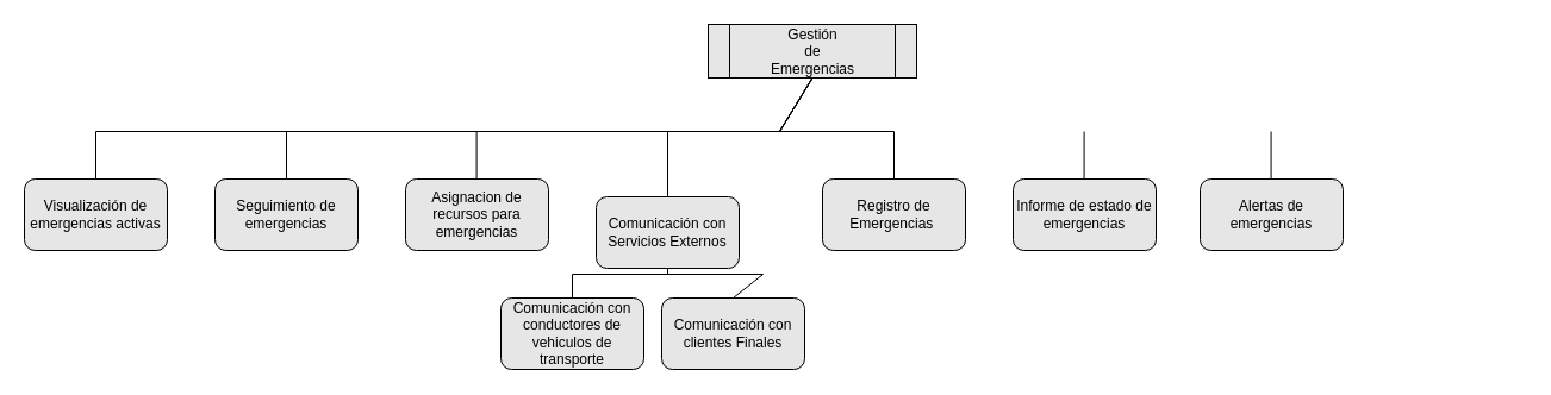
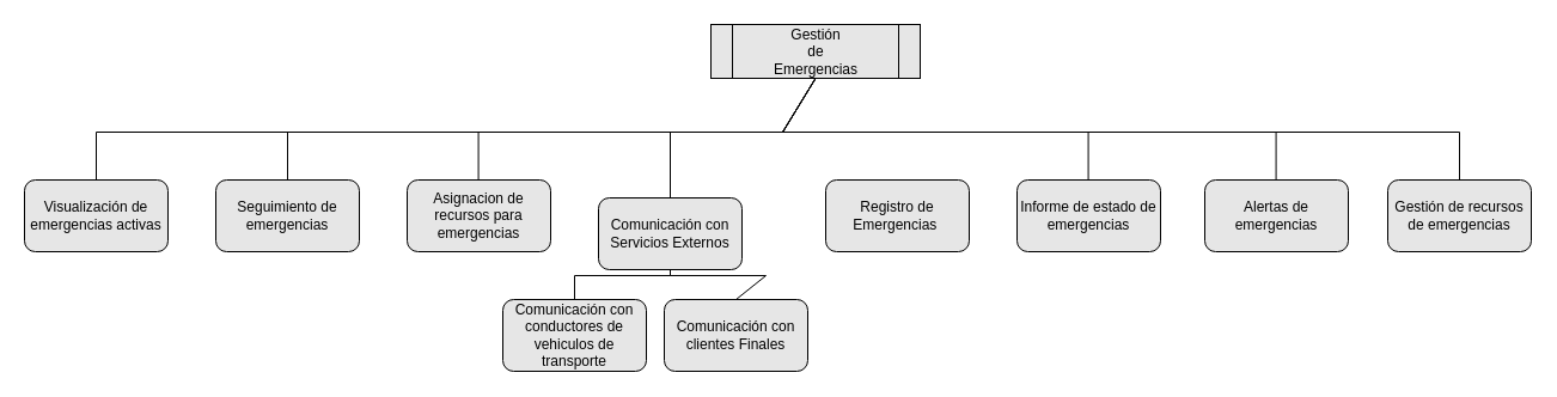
  <mxCell id="0" />
  <mxCell id="1" parent="0" />
  <mxCell id="2" value="Gestión&lt;div&gt;de&lt;/div&gt;&lt;div&gt;Emergencias&lt;/div&gt;" style="shape=process;whiteSpace=wrap;html=1;backgroundOutline=1;fillColor=#E6E6E6;" parent="1" vertex="1"><mxGeometry x="594" y="20" width="175" height="45" as="geometry" /></mxCell>
  <mxCell id="3" value="" style="endArrow=none;html=1;rounded=0;entryX=0.5;entryY=1;entryDx=0;entryDy=0;fillColor=#E6E6E6;" parent="1" target="2" edge="1"><mxGeometry width="50" height="50" relative="1" as="geometry"><mxPoint x="654" y="110" as="sourcePoint" /><mxPoint x="740" y="250" as="targetPoint" /></mxGeometry></mxCell>
  <mxCell id="4" value="Comunicación con Servicios Externos" style="rounded=1;whiteSpace=wrap;html=1;fillColor=#E6E6E6;" parent="1" vertex="1"><mxGeometry x="500" y="165" width="120" height="60" as="geometry" /></mxCell>
  <mxCell id="5" value="Registro de Emergencias&amp;nbsp;" style="rounded=1;whiteSpace=wrap;html=1;fillColor=#E6E6E6;" parent="1" vertex="1"><mxGeometry x="690" y="150" width="120" height="60" as="geometry" /></mxCell>
  <mxCell id="6" value="" style="endArrow=none;html=1;rounded=0;exitX=0.5;exitY=0;exitDx=0;exitDy=0;entryX=0.5;entryY=1;entryDx=0;entryDy=0;fillColor=#E6E6E6;" parent="1" source="4" target="2" edge="1"><mxGeometry width="50" height="50" relative="1" as="geometry"><mxPoint x="450" y="90" as="sourcePoint" /><mxPoint x="650" y="110" as="targetPoint" /><Array as="points"><mxPoint x="560" y="110" /><mxPoint x="654" y="110" /></Array></mxGeometry></mxCell>
- <mxCell id="7" value="" style="endArrow=none;html=1;rounded=0;exitX=0.5;exitY=0;exitDx=0;exitDy=0;entryX=0.5;entryY=1;entryDx=0;entryDy=0;fillColor=#E6E6E6;" parent="1" source="5" target="2" edge="1"><mxGeometry width="50" height="50" relative="1" as="geometry"><mxPoint x="810" y="70" as="sourcePoint" /><mxPoint x="904" y="0" as="targetPoint" /><Array as="points"><mxPoint x="750" y="110" /><mxPoint x="654" y="110" /></Array></mxGeometry></mxCell>
  <mxCell id="8" value="Asignacion de recursos para emergencias" style="rounded=1;whiteSpace=wrap;html=1;fillColor=#E6E6E6;" parent="1" vertex="1"><mxGeometry x="340" y="150" width="120" height="60" as="geometry" /></mxCell>
  <mxCell id="9" value="Informe de estado de emergencias" style="rounded=1;whiteSpace=wrap;html=1;fillColor=#E6E6E6;" parent="1" vertex="1"><mxGeometry x="850" y="150" width="120" height="60" as="geometry" /></mxCell>
  <mxCell id="10" value="Seguimiento de emergencias" style="rounded=1;whiteSpace=wrap;html=1;fillColor=#E6E6E6;" parent="1" vertex="1"><mxGeometry x="180" y="150" width="120" height="60" as="geometry" /></mxCell>
  <mxCell id="11" value="Visualización de emergencias activas" style="rounded=1;whiteSpace=wrap;html=1;fillColor=#E6E6E6;" parent="1" vertex="1"><mxGeometry x="20" y="150" width="120" height="60" as="geometry" /></mxCell>
  <mxCell id="12" value="Alertas de emergencias" style="rounded=1;whiteSpace=wrap;html=1;fillColor=#E6E6E6;" parent="1" vertex="1"><mxGeometry x="1007" y="150" width="120" height="60" as="geometry" /></mxCell>
+ <mxCell id="13" value="Gestión de recursos de emergencias" style="rounded=1;whiteSpace=wrap;html=1;fillColor=#E6E6E6;" parent="1" vertex="1"><mxGeometry x="1160" y="150" width="120" height="60" as="geometry" /></mxCell>
  <mxCell id="14" value="" style="endArrow=none;html=1;rounded=0;exitX=0.5;exitY=0;exitDx=0;exitDy=0;entryX=0.5;entryY=1;entryDx=0;entryDy=0;fillColor=#E6E6E6;" parent="1" source="11" target="2" edge="1"><mxGeometry width="50" height="50" relative="1" as="geometry"><mxPoint x="280" y="100" as="sourcePoint" /><mxPoint x="330" y="50" as="targetPoint" /><Array as="points"><mxPoint x="80" y="110" /><mxPoint x="654" y="110" /></Array></mxGeometry></mxCell>
  <mxCell id="15" value="" style="endArrow=none;html=1;rounded=0;exitX=0.5;exitY=0;exitDx=0;exitDy=0;fillColor=#E6E6E6;" parent="1" source="10" edge="1"><mxGeometry width="50" height="50" relative="1" as="geometry"><mxPoint x="280" y="100" as="sourcePoint" /><mxPoint x="240" y="110" as="targetPoint" /></mxGeometry></mxCell>
  <mxCell id="16" value="" style="endArrow=none;html=1;rounded=0;exitX=0.5;exitY=0;exitDx=0;exitDy=0;fillColor=#E6E6E6;" parent="1" edge="1"><mxGeometry width="50" height="50" relative="1" as="geometry"><mxPoint x="399.58" y="150" as="sourcePoint" /><mxPoint x="399.58" y="110" as="targetPoint" /></mxGeometry></mxCell>
  <mxCell id="17" value="" style="endArrow=none;html=1;rounded=0;exitX=0.5;exitY=0;exitDx=0;exitDy=0;fillColor=#E6E6E6;" parent="1" edge="1"><mxGeometry width="50" height="50" relative="1" as="geometry"><mxPoint x="909.58" y="150" as="sourcePoint" /><mxPoint x="909.58" y="110" as="targetPoint" /></mxGeometry></mxCell>
  <mxCell id="18" value="" style="endArrow=none;html=1;rounded=0;exitX=0.5;exitY=0;exitDx=0;exitDy=0;fillColor=#E6E6E6;" parent="1" edge="1"><mxGeometry width="50" height="50" relative="1" as="geometry"><mxPoint x="1066.58" y="150" as="sourcePoint" /><mxPoint x="1066.58" y="110" as="targetPoint" /></mxGeometry></mxCell>
+ <mxCell id="19" value="" style="endArrow=none;html=1;rounded=0;exitX=0.5;exitY=1;exitDx=0;exitDy=0;entryX=0.5;entryY=0;entryDx=0;entryDy=0;fillColor=#E6E6E6;" parent="1" source="2" target="13" edge="1"><mxGeometry width="50" height="50" relative="1" as="geometry"><mxPoint x="930" y="100" as="sourcePoint" /><mxPoint x="980" y="50" as="targetPoint" /><Array as="points"><mxPoint x="654" y="110" /><mxPoint x="1220" y="110" /></Array></mxGeometry></mxCell>
  <mxCell id="20" value="Comunicación con conductores de vehiculos de transporte" style="rounded=1;whiteSpace=wrap;html=1;fillColor=#E6E6E6;" parent="1" vertex="1"><mxGeometry x="420" y="250" width="120" height="60" as="geometry" /></mxCell>
  <mxCell id="21" value="Comunicación con clientes Finales" style="rounded=1;whiteSpace=wrap;html=1;fillColor=#E6E6E6;" parent="1" vertex="1"><mxGeometry x="555" y="250" width="120" height="60" as="geometry" /></mxCell>
  <mxCell id="22" value="" style="endArrow=none;html=1;rounded=0;entryX=0.5;entryY=1;entryDx=0;entryDy=0;exitX=0.5;exitY=0;exitDx=0;exitDy=0;fillColor=#E6E6E6;" parent="1" source="20" target="4" edge="1"><mxGeometry width="50" height="50" relative="1" as="geometry"><mxPoint x="360" y="300" as="sourcePoint" /><mxPoint x="410" y="250" as="targetPoint" /><Array as="points"><mxPoint x="480" y="230" /><mxPoint x="560" y="230" /></Array></mxGeometry></mxCell>
  <mxCell id="23" value="" style="endArrow=none;html=1;rounded=0;exitX=0.5;exitY=1;exitDx=0;exitDy=0;entryX=0.5;entryY=0;entryDx=0;entryDy=0;fillColor=#E6E6E6;" parent="1" source="4" target="21" edge="1"><mxGeometry width="50" height="50" relative="1" as="geometry"><mxPoint x="629" y="220" as="sourcePoint" /><mxPoint x="679" y="170" as="targetPoint" /><Array as="points"><mxPoint x="560" y="230" /><mxPoint x="640" y="230" /></Array></mxGeometry></mxCell>
